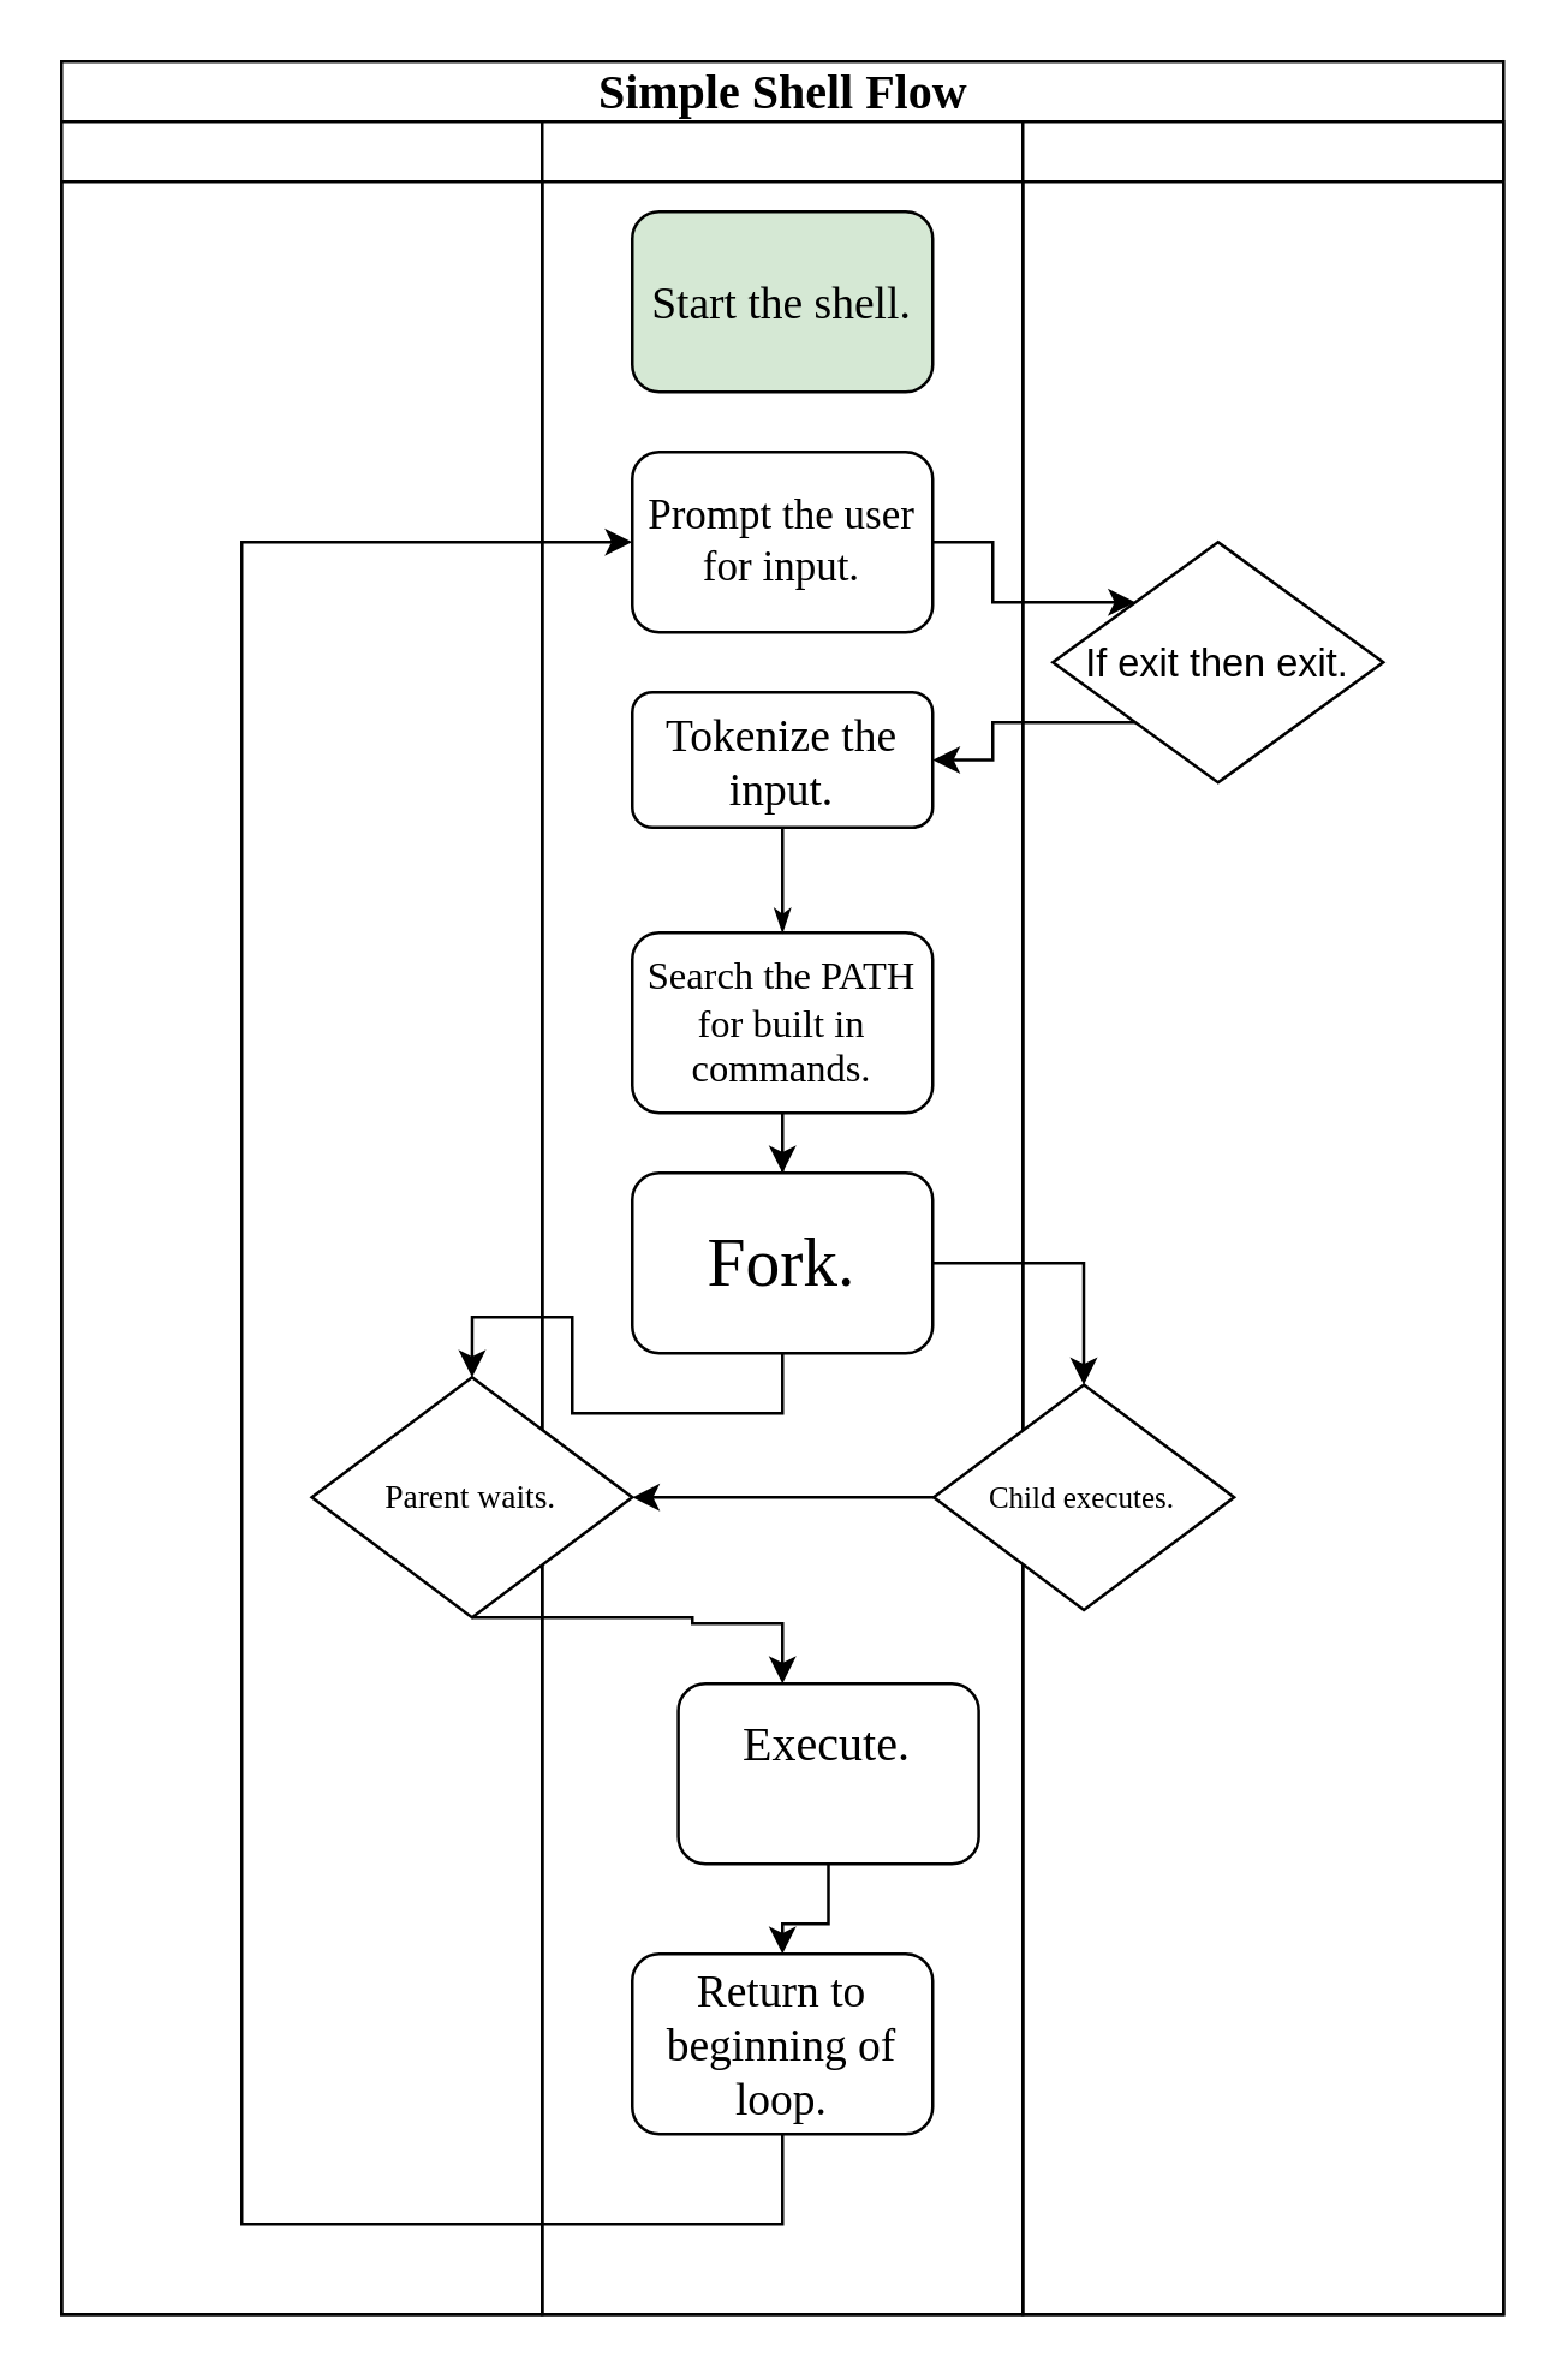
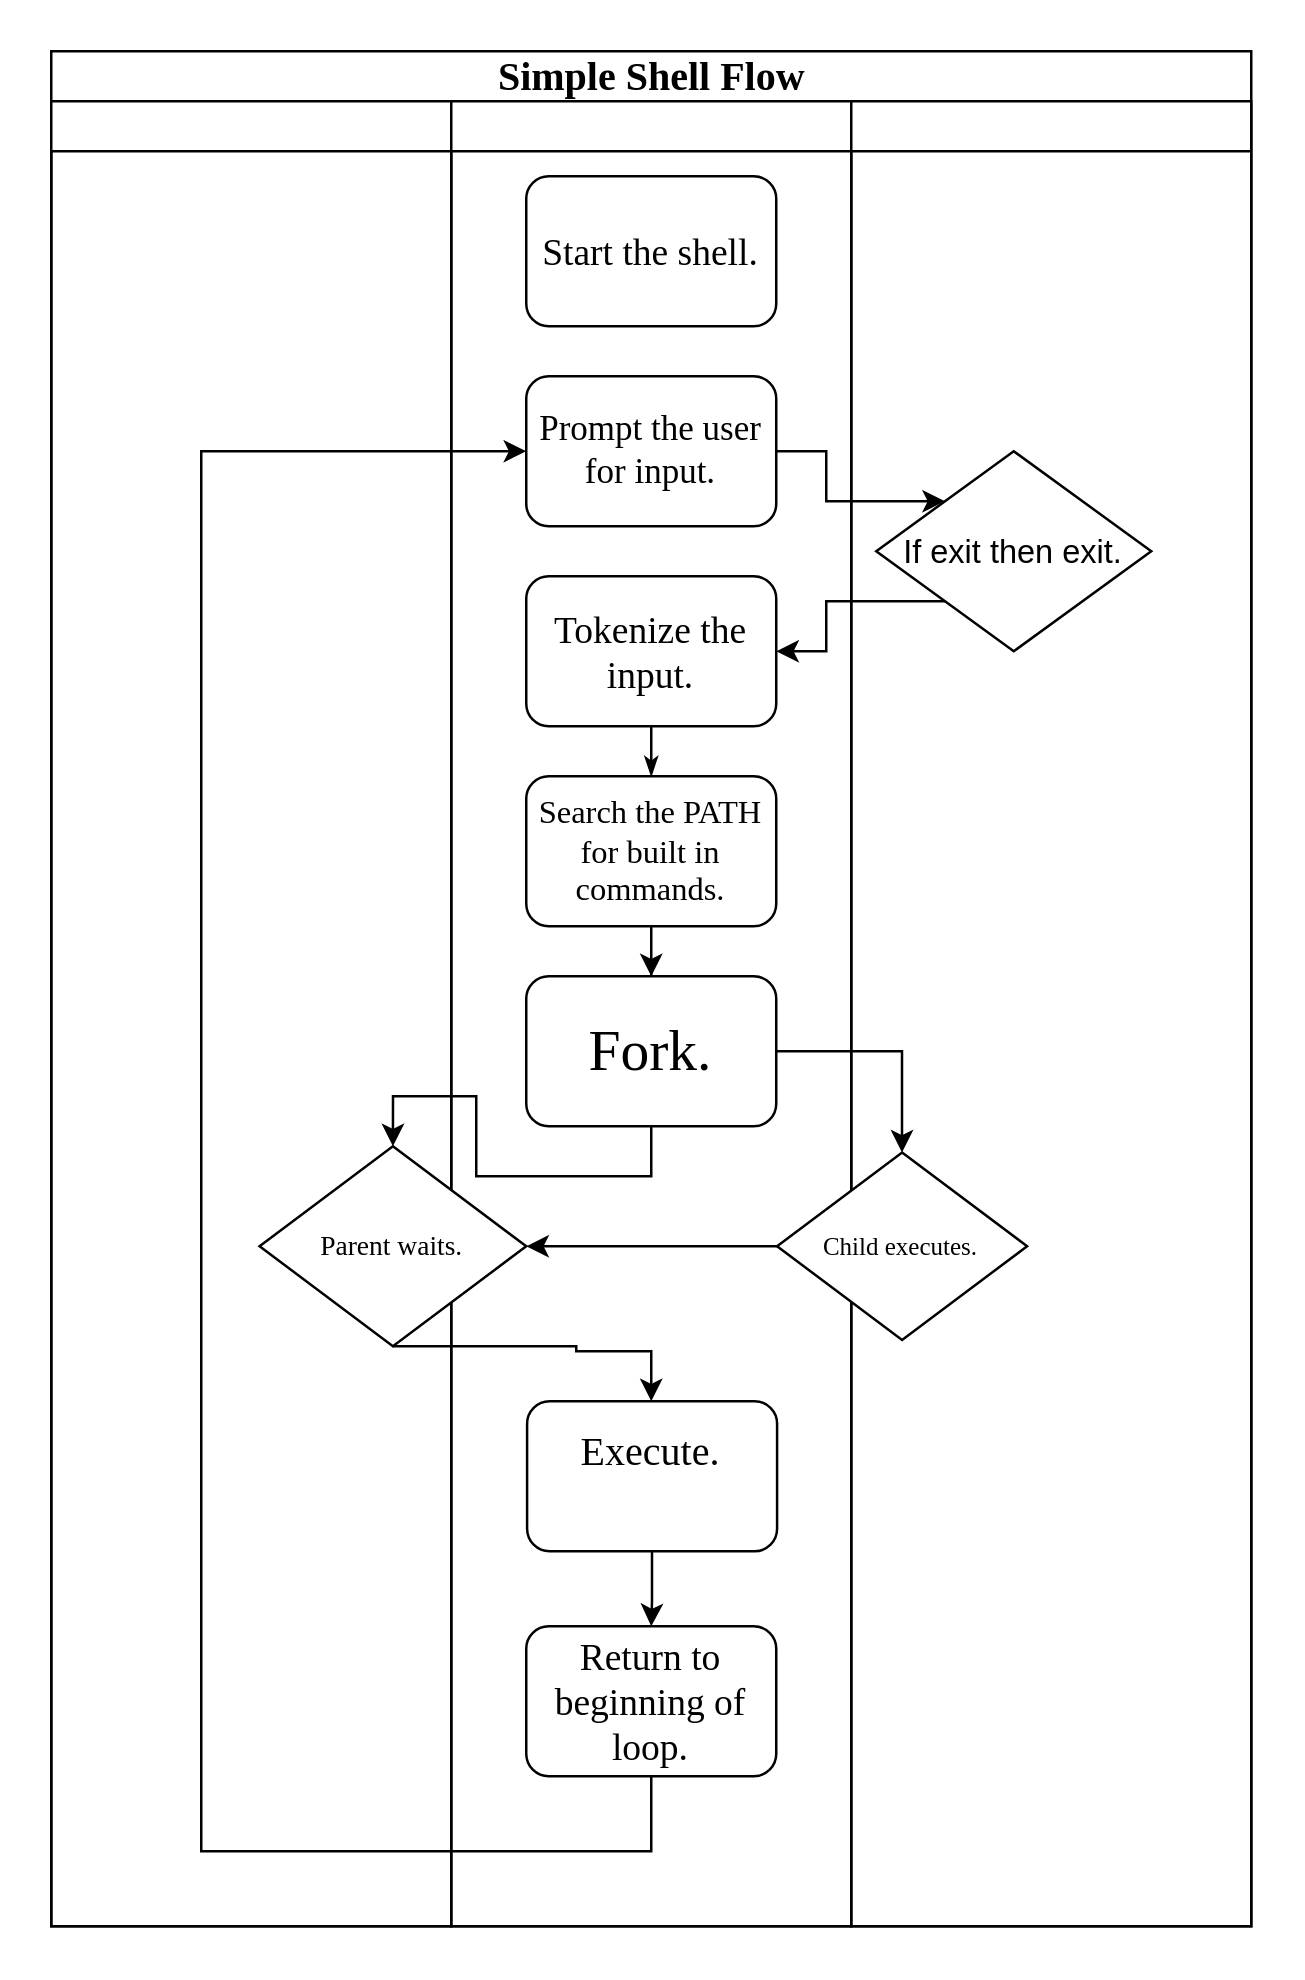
  <mxCell id="0" />
  <mxCell id="1" parent="0" />
  <mxCell id="2" value="&lt;font style=&quot;font-size: 16px;&quot;&gt;Simple Shell Flow&lt;/font&gt;" style="swimlane;html=1;childLayout=stackLayout;startSize=20;rounded=0;shadow=0;labelBackgroundColor=none;strokeWidth=1;fontFamily=Verdana;fontSize=8;align=center;" parent="1" vertex="1"><mxGeometry x="20" y="20" width="480" height="750" as="geometry" /></mxCell>
  <mxCell id="3" value="" style="swimlane;html=1;startSize=20;" parent="2" vertex="1"><mxGeometry y="20" width="160" height="730" as="geometry" /></mxCell>
  <mxCell id="4" value="" style="swimlane;html=1;startSize=20;" parent="2" vertex="1"><mxGeometry x="160" y="20" width="160" height="730" as="geometry" /></mxCell>
  <mxCell id="5" value="" style="edgeStyle=orthogonalEdgeStyle;rounded=0;orthogonalLoop=1;jettySize=auto;html=1;" edge="1" parent="4" source="6" target="11"><mxGeometry relative="1" as="geometry" /></mxCell>
  <mxCell id="6" value="&lt;font style=&quot;font-size: 13px;&quot;&gt;Search the PATH for built in commands.&lt;/font&gt;" style="rounded=1;whiteSpace=wrap;html=1;shadow=0;labelBackgroundColor=none;strokeWidth=1;fontFamily=Verdana;fontSize=8;align=center;" parent="4" vertex="1"><mxGeometry x="30" y="270" width="100" height="60" as="geometry" /></mxCell>
- <mxCell id="7" value="&lt;font style=&quot;font-size: 15px;&quot;&gt;Start the shell.&lt;/font&gt;" style="rounded=1;whiteSpace=wrap;html=1;shadow=0;labelBackgroundColor=none;strokeWidth=1;fontFamily=Verdana;fontSize=8;align=center;fillColor=#d5e8d4;" parent="4" vertex="1"><mxGeometry x="30" y="30" width="100" height="60" as="geometry" /></mxCell>
+ <mxCell id="7" value="&lt;font style=&quot;font-size: 15px;&quot;&gt;Start the shell.&lt;/font&gt;" style="rounded=1;whiteSpace=wrap;html=1;shadow=0;labelBackgroundColor=none;strokeWidth=1;fontFamily=Verdana;fontSize=8;align=center;" parent="4" vertex="1"><mxGeometry x="30" y="30" width="100" height="60" as="geometry" /></mxCell>
  <mxCell id="8" value="&lt;font style=&quot;font-size: 14px;&quot;&gt;Prompt the user for input.&lt;/font&gt;" style="rounded=1;whiteSpace=wrap;html=1;shadow=0;labelBackgroundColor=none;strokeWidth=1;fontFamily=Verdana;fontSize=8;align=center;" parent="4" vertex="1"><mxGeometry x="30" y="110" width="100" height="60" as="geometry" /></mxCell>
- <mxCell id="9" value="&lt;font style=&quot;font-size: 15px;&quot;&gt;Tokenize the input.&lt;/font&gt;" style="rounded=1;whiteSpace=wrap;html=1;shadow=0;labelBackgroundColor=none;strokeWidth=1;fontFamily=Verdana;fontSize=8;align=center;" parent="4" vertex="1"><mxGeometry x="30" y="190" width="100" height="45" as="geometry" /></mxCell>
+ <mxCell id="9" value="&lt;font style=&quot;font-size: 15px;&quot;&gt;Tokenize the input.&lt;/font&gt;" style="rounded=1;whiteSpace=wrap;html=1;shadow=0;labelBackgroundColor=none;strokeWidth=1;fontFamily=Verdana;fontSize=8;align=center;" parent="4" vertex="1"><mxGeometry x="30" y="190" width="100" height="60" as="geometry" /></mxCell>
  <mxCell id="10" style="edgeStyle=orthogonalEdgeStyle;rounded=1;html=1;labelBackgroundColor=none;startArrow=none;startFill=0;startSize=5;endArrow=classicThin;endFill=1;endSize=5;jettySize=auto;orthogonalLoop=1;strokeWidth=1;fontFamily=Verdana;fontSize=8" parent="4" source="9" target="6" edge="1"><mxGeometry relative="1" as="geometry" /></mxCell>
  <mxCell id="11" value="&lt;font style=&quot;font-size: 23px;&quot;&gt;Fork.&lt;/font&gt;" style="rounded=1;whiteSpace=wrap;html=1;shadow=0;labelBackgroundColor=none;strokeWidth=1;fontFamily=Verdana;fontSize=8;align=center;" parent="4" vertex="1"><mxGeometry x="30" y="350" width="100" height="60" as="geometry" /></mxCell>
  <mxCell id="12" value="" style="edgeStyle=orthogonalEdgeStyle;rounded=0;orthogonalLoop=1;jettySize=auto;html=1;" edge="1" parent="4" source="13" target="15"><mxGeometry relative="1" as="geometry" /></mxCell>
- <mxCell id="13" value="&lt;font style=&quot;font-size: 16px;&quot;&gt;Execute.&lt;/font&gt;&lt;div style=&quot;font-size: 16px;&quot;&gt;&lt;br&gt;&lt;/div&gt;" style="rounded=1;whiteSpace=wrap;html=1;shadow=0;labelBackgroundColor=none;strokeWidth=1;fontFamily=Verdana;fontSize=8;align=center;" parent="4" vertex="1"><mxGeometry x="45.34" y="520" width="100" height="60" as="geometry" /></mxCell>
+ <mxCell id="13" value="&lt;font style=&quot;font-size: 16px;&quot;&gt;Execute.&lt;/font&gt;&lt;div style=&quot;font-size: 16px;&quot;&gt;&lt;br&gt;&lt;/div&gt;" style="rounded=1;whiteSpace=wrap;html=1;shadow=0;labelBackgroundColor=none;strokeWidth=1;fontFamily=Verdana;fontSize=8;align=center;" parent="4" vertex="1"><mxGeometry x="30.34" y="520" width="100" height="60" as="geometry" /></mxCell>
  <mxCell id="14" style="edgeStyle=orthogonalEdgeStyle;rounded=0;orthogonalLoop=1;jettySize=auto;html=1;entryX=0;entryY=0.5;entryDx=0;entryDy=0;" edge="1" parent="4" source="15" target="8"><mxGeometry relative="1" as="geometry"><mxPoint x="-80" y="140" as="targetPoint" /><Array as="points"><mxPoint x="-100" y="700" /><mxPoint x="-100" y="140" /></Array></mxGeometry></mxCell>
  <mxCell id="15" value="&lt;font style=&quot;font-size: 15px;&quot;&gt;Return to beginning of loop.&lt;/font&gt;" style="rounded=1;whiteSpace=wrap;html=1;shadow=0;labelBackgroundColor=none;strokeWidth=1;fontFamily=Verdana;fontSize=8;align=center;" parent="4" vertex="1"><mxGeometry x="30" y="610" width="100" height="60" as="geometry" /></mxCell>
  <mxCell id="16" value="&lt;font style=&quot;font-size: 11px;&quot;&gt;Parent waits.&lt;/font&gt;" style="rhombus;whiteSpace=wrap;html=1;rounded=0;shadow=0;labelBackgroundColor=none;strokeWidth=1;fontFamily=Verdana;fontSize=8;align=center;" parent="4" vertex="1"><mxGeometry x="-76.67" y="418" width="106.67" height="80" as="geometry" /></mxCell>
  <mxCell id="17" style="edgeStyle=orthogonalEdgeStyle;rounded=0;orthogonalLoop=1;jettySize=auto;html=1;exitX=0.5;exitY=1;exitDx=0;exitDy=0;" edge="1" parent="4" source="16" target="13"><mxGeometry relative="1" as="geometry"><Array as="points"><mxPoint x="50" y="498" /><mxPoint x="50" y="500" /><mxPoint x="80" y="500" /></Array></mxGeometry></mxCell>
  <mxCell id="18" style="edgeStyle=orthogonalEdgeStyle;rounded=0;orthogonalLoop=1;jettySize=auto;html=1;exitX=0.5;exitY=1;exitDx=0;exitDy=0;entryX=0.5;entryY=0;entryDx=0;entryDy=0;" edge="1" parent="4" source="11" target="16"><mxGeometry relative="1" as="geometry" /></mxCell>
  <mxCell id="19" value="" style="swimlane;html=1;startSize=20;" parent="2" vertex="1"><mxGeometry x="320" y="20" width="160" height="730" as="geometry" /></mxCell>
  <mxCell id="20" value="&lt;font style=&quot;font-size: 10px;&quot;&gt;Child executes.&lt;/font&gt;" style="rhombus;whiteSpace=wrap;html=1;rounded=0;shadow=0;labelBackgroundColor=none;strokeWidth=1;fontFamily=Verdana;fontSize=8;align=center;" parent="19" vertex="1"><mxGeometry x="-29.66" y="420.5" width="100" height="75" as="geometry" /></mxCell>
  <mxCell id="21" value="&lt;font style=&quot;font-size: 13px;&quot;&gt;If exit then exit.&lt;/font&gt;" style="rhombus;whiteSpace=wrap;html=1;" vertex="1" parent="19"><mxGeometry x="10" y="140" width="110" height="80" as="geometry" /></mxCell>
  <mxCell id="22" value="" style="edgeStyle=orthogonalEdgeStyle;rounded=0;orthogonalLoop=1;jettySize=auto;html=1;" edge="1" parent="2" source="11" target="20"><mxGeometry relative="1" as="geometry" /></mxCell>
  <mxCell id="23" style="edgeStyle=orthogonalEdgeStyle;rounded=0;orthogonalLoop=1;jettySize=auto;html=1;exitX=1;exitY=0.5;exitDx=0;exitDy=0;entryX=0;entryY=0;entryDx=0;entryDy=0;" edge="1" parent="2" source="8" target="21"><mxGeometry relative="1" as="geometry" /></mxCell>
  <mxCell id="24" style="edgeStyle=orthogonalEdgeStyle;rounded=0;orthogonalLoop=1;jettySize=auto;html=1;exitX=0;exitY=1;exitDx=0;exitDy=0;entryX=1;entryY=0.5;entryDx=0;entryDy=0;" edge="1" parent="2" source="21" target="9"><mxGeometry relative="1" as="geometry" /></mxCell>
  <mxCell id="25" value="" style="edgeStyle=orthogonalEdgeStyle;rounded=0;orthogonalLoop=1;jettySize=auto;html=1;" edge="1" parent="2" source="20" target="16"><mxGeometry relative="1" as="geometry" /></mxCell>
